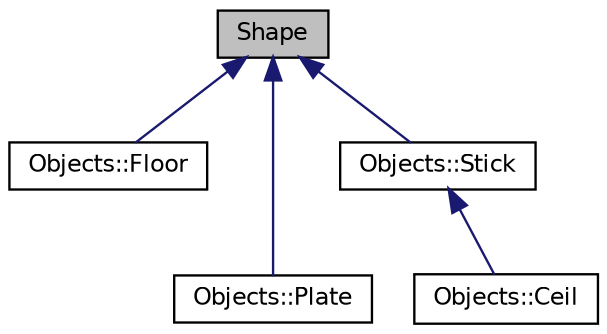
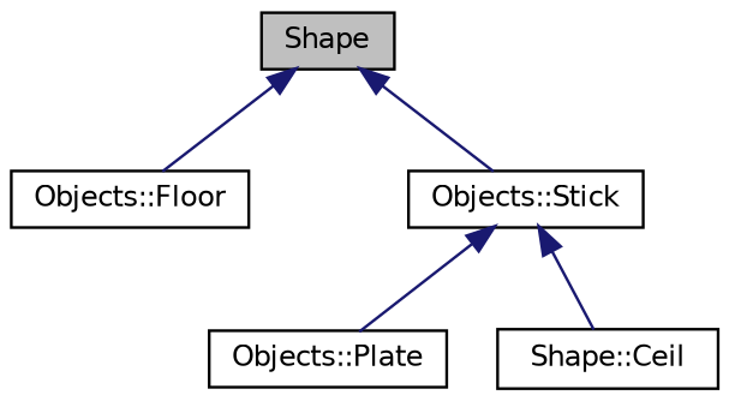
  digraph {
    node [color=black fillcolor=white fontname=Helvetica fontsize=10 shape=record style=filled]
    edge [color=midnightblue dir=back fontname=Helvetica fontsize=10 labelfontname=Helvetica labelfontsize=10 style=solid]
    n1 [fillcolor=grey75 fontcolor=black height=0.2 label=Shape width=0.4]
    n2 [height=0.2 label="Objects::Floor" width=0.4]
    n3 [height=0.2 label="Objects::Plate" width=0.4]
    n4 [height=0.2 label="Objects::Stick" width=0.4]
-   n5 [height=0.2 label="Objects::Ceil" width=0.4]
+   n5 [height=0.2 label="Shape::Ceil" width=0.4]
    n1 -> n2
-   n1 -> n3
+   n4 -> n3
    n1 -> n4
    n4 -> n5
  }
